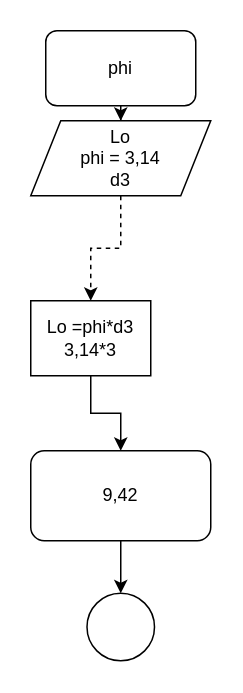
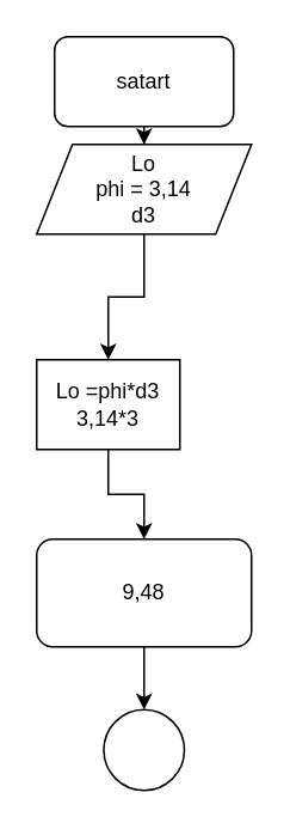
  <mxCell id="0" />
  <mxCell id="1" parent="0" />
  <mxCell id="2" style="edgeStyle=orthogonalEdgeStyle;rounded=0;orthogonalLoop=1;jettySize=auto;html=1;" edge="1" parent="1" source="3" target="5"><mxGeometry relative="1" as="geometry"><mxPoint x="80" y="100" as="targetPoint" /></mxGeometry></mxCell>
- <mxCell id="3" value="phi" style="rounded=1;whiteSpace=wrap;html=1;" vertex="1" parent="1"><mxGeometry x="30" y="20" width="100" height="50" as="geometry" /></mxCell>
- <mxCell id="4" style="edgeStyle=orthogonalEdgeStyle;rounded=0;orthogonalLoop=1;jettySize=auto;html=1;dashed=1;" edge="1" parent="1" source="5" target="7"><mxGeometry relative="1" as="geometry"><mxPoint x="80" y="210" as="targetPoint" /></mxGeometry></mxCell>
+ <mxCell id="3" value="satart" style="rounded=1;whiteSpace=wrap;html=1;" vertex="1" parent="1"><mxGeometry x="30" y="20" width="100" height="50" as="geometry" /></mxCell>
+ <mxCell id="4" style="edgeStyle=orthogonalEdgeStyle;rounded=0;orthogonalLoop=1;jettySize=auto;html=1;" edge="1" parent="1" source="5" target="7"><mxGeometry relative="1" as="geometry"><mxPoint x="80" y="210" as="targetPoint" /></mxGeometry></mxCell>
  <mxCell id="5" value="&lt;div&gt;Lo&lt;/div&gt;&lt;div&gt;phi = 3,14&lt;/div&gt;&lt;div&gt;d3&lt;br&gt;&lt;/div&gt;" style="shape=parallelogram;perimeter=parallelogramPerimeter;whiteSpace=wrap;html=1;fixedSize=1;" vertex="1" parent="1"><mxGeometry x="20" y="80" width="120" height="50" as="geometry" /></mxCell>
  <mxCell id="6" style="edgeStyle=orthogonalEdgeStyle;rounded=0;orthogonalLoop=1;jettySize=auto;html=1;" edge="1" parent="1" source="7" target="9"><mxGeometry relative="1" as="geometry"><mxPoint x="80" y="300" as="targetPoint" /></mxGeometry></mxCell>
  <mxCell id="7" value="&lt;div&gt;Lo =phi*d3&lt;/div&gt;&lt;div&gt;3,14*3&lt;br&gt;&lt;/div&gt;" style="rounded=0;whiteSpace=wrap;html=1;" vertex="1" parent="1"><mxGeometry x="20" y="200" width="80" height="50" as="geometry" /></mxCell>
  <mxCell id="8" style="edgeStyle=orthogonalEdgeStyle;rounded=0;orthogonalLoop=1;jettySize=auto;html=1;" edge="1" parent="1" source="9" target="10"><mxGeometry relative="1" as="geometry"><mxPoint x="80" y="400" as="targetPoint" /></mxGeometry></mxCell>
- <mxCell id="9" value="9,42" style="rounded=1;whiteSpace=wrap;html=1;" vertex="1" parent="1"><mxGeometry x="20" y="300" width="120" height="60" as="geometry" /></mxCell>
+ <mxCell id="9" value="9,48" style="rounded=1;whiteSpace=wrap;html=1;" vertex="1" parent="1"><mxGeometry x="20" y="300" width="120" height="60" as="geometry" /></mxCell>
  <mxCell id="10" value="" style="ellipse;whiteSpace=wrap;html=1;aspect=fixed;" vertex="1" parent="1"><mxGeometry x="57.5" y="395" width="45" height="45" as="geometry" /></mxCell>
